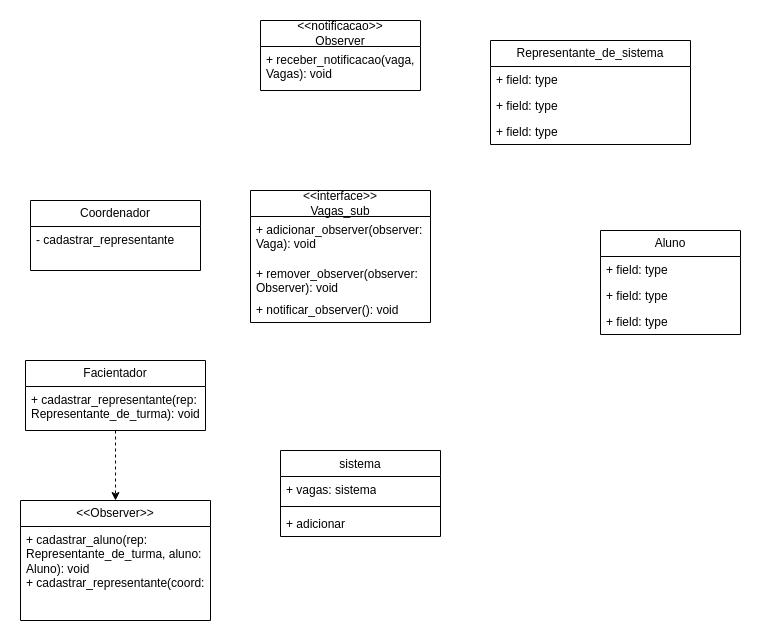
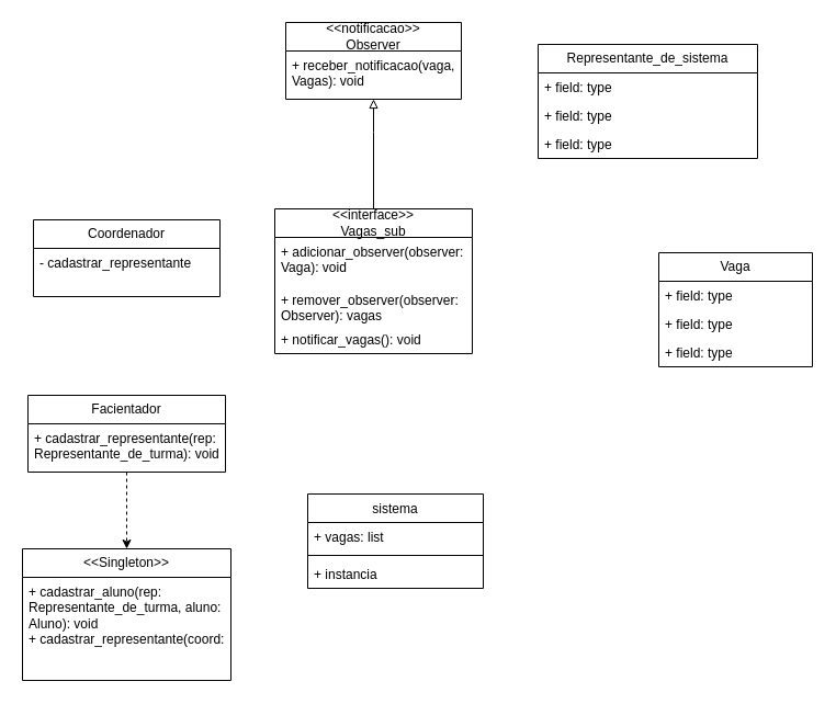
  <mxCell id="0" />
  <mxCell id="1" parent="0" />
  <mxCell id="2" value="&amp;lt;&amp;lt;notificacao&amp;gt;&amp;gt;&lt;div&gt;Observer&lt;/div&gt;" style="swimlane;fontStyle=0;childLayout=stackLayout;horizontal=1;startSize=26;fillColor=none;horizontalStack=0;resizeParent=1;resizeParentMax=0;resizeLast=0;collapsible=1;marginBottom=0;whiteSpace=wrap;html=1;" parent="1" vertex="1"><mxGeometry x="260" y="20" width="160" height="70" as="geometry" /></mxCell>
  <mxCell id="3" value="+ receber_notificacao(vaga, Vagas): void" style="text;strokeColor=none;fillColor=none;align=left;verticalAlign=top;spacingLeft=4;spacingRight=4;overflow=hidden;rotatable=0;points=[[0,0.5],[1,0.5]];portConstraint=eastwest;whiteSpace=wrap;html=1;" parent="2" vertex="1"><mxGeometry y="26" width="160" height="44" as="geometry" /></mxCell>
  <mxCell id="4" value="Representante_de_sistema" style="swimlane;fontStyle=0;childLayout=stackLayout;horizontal=1;startSize=26;fillColor=none;horizontalStack=0;resizeParent=1;resizeParentMax=0;resizeLast=0;collapsible=1;marginBottom=0;whiteSpace=wrap;html=1;" parent="1" vertex="1"><mxGeometry x="490" y="40" width="200" height="104" as="geometry" /></mxCell>
  <mxCell id="5" value="+ field: type" style="text;strokeColor=none;fillColor=none;align=left;verticalAlign=top;spacingLeft=4;spacingRight=4;overflow=hidden;rotatable=0;points=[[0,0.5],[1,0.5]];portConstraint=eastwest;whiteSpace=wrap;html=1;" parent="4" vertex="1"><mxGeometry y="26" width="200" height="26" as="geometry" /></mxCell>
  <mxCell id="6" value="+ field: type" style="text;strokeColor=none;fillColor=none;align=left;verticalAlign=top;spacingLeft=4;spacingRight=4;overflow=hidden;rotatable=0;points=[[0,0.5],[1,0.5]];portConstraint=eastwest;whiteSpace=wrap;html=1;" parent="4" vertex="1"><mxGeometry y="52" width="200" height="26" as="geometry" /></mxCell>
  <mxCell id="7" value="+ field: type" style="text;strokeColor=none;fillColor=none;align=left;verticalAlign=top;spacingLeft=4;spacingRight=4;overflow=hidden;rotatable=0;points=[[0,0.5],[1,0.5]];portConstraint=eastwest;whiteSpace=wrap;html=1;" parent="4" vertex="1"><mxGeometry y="78" width="200" height="26" as="geometry" /></mxCell>
  <mxCell id="8" value="Coordenador" style="swimlane;fontStyle=0;childLayout=stackLayout;horizontal=1;startSize=26;fillColor=none;horizontalStack=0;resizeParent=1;resizeParentMax=0;resizeLast=0;collapsible=1;marginBottom=0;whiteSpace=wrap;html=1;" parent="1" vertex="1"><mxGeometry x="30" y="200" width="170" height="70" as="geometry" /></mxCell>
  <mxCell id="9" value="- cadastrar_representante" style="text;strokeColor=none;fillColor=none;align=left;verticalAlign=top;spacingLeft=4;spacingRight=4;overflow=hidden;rotatable=0;points=[[0,0.5],[1,0.5]];portConstraint=eastwest;whiteSpace=wrap;html=1;" parent="8" vertex="1"><mxGeometry y="26" width="170" height="44" as="geometry" /></mxCell>
- <mxCell id="10" value="Aluno" style="swimlane;fontStyle=0;childLayout=stackLayout;horizontal=1;startSize=26;fillColor=none;horizontalStack=0;resizeParent=1;resizeParentMax=0;resizeLast=0;collapsible=1;marginBottom=0;whiteSpace=wrap;html=1;" parent="1" vertex="1"><mxGeometry x="600" y="230" width="140" height="104" as="geometry" /></mxCell>
+ <mxCell id="10" value="Vaga" style="swimlane;fontStyle=0;childLayout=stackLayout;horizontal=1;startSize=26;fillColor=none;horizontalStack=0;resizeParent=1;resizeParentMax=0;resizeLast=0;collapsible=1;marginBottom=0;whiteSpace=wrap;html=1;" parent="1" vertex="1"><mxGeometry x="600" y="230" width="140" height="104" as="geometry" /></mxCell>
  <mxCell id="11" value="+ field: type" style="text;strokeColor=none;fillColor=none;align=left;verticalAlign=top;spacingLeft=4;spacingRight=4;overflow=hidden;rotatable=0;points=[[0,0.5],[1,0.5]];portConstraint=eastwest;whiteSpace=wrap;html=1;" parent="10" vertex="1"><mxGeometry y="26" width="140" height="26" as="geometry" /></mxCell>
  <mxCell id="12" value="+ field: type" style="text;strokeColor=none;fillColor=none;align=left;verticalAlign=top;spacingLeft=4;spacingRight=4;overflow=hidden;rotatable=0;points=[[0,0.5],[1,0.5]];portConstraint=eastwest;whiteSpace=wrap;html=1;" parent="10" vertex="1"><mxGeometry y="52" width="140" height="26" as="geometry" /></mxCell>
  <mxCell id="13" value="+ field: type" style="text;strokeColor=none;fillColor=none;align=left;verticalAlign=top;spacingLeft=4;spacingRight=4;overflow=hidden;rotatable=0;points=[[0,0.5],[1,0.5]];portConstraint=eastwest;whiteSpace=wrap;html=1;" parent="10" vertex="1"><mxGeometry y="78" width="140" height="26" as="geometry" /></mxCell>
  <mxCell id="14" value="" style="edgeStyle=orthogonalEdgeStyle;rounded=0;orthogonalLoop=1;jettySize=auto;html=1;dashed=1;" parent="1" source="15" target="17" edge="1"><mxGeometry relative="1" as="geometry" /></mxCell>
  <mxCell id="15" value="Facientador" style="swimlane;fontStyle=0;childLayout=stackLayout;horizontal=1;startSize=26;fillColor=none;horizontalStack=0;resizeParent=1;resizeParentMax=0;resizeLast=0;collapsible=1;marginBottom=0;whiteSpace=wrap;html=1;" parent="1" vertex="1"><mxGeometry x="25" y="360" width="180" height="70" as="geometry" /></mxCell>
  <mxCell id="16" value="+ cadastrar_representante(rep:&amp;nbsp;&lt;div&gt;Representante_de_turma): void&lt;/div&gt;" style="text;strokeColor=none;fillColor=none;align=left;verticalAlign=top;spacingLeft=4;spacingRight=4;overflow=hidden;rotatable=0;points=[[0,0.5],[1,0.5]];portConstraint=eastwest;whiteSpace=wrap;html=1;" parent="15" vertex="1"><mxGeometry y="26" width="180" height="44" as="geometry" /></mxCell>
- <mxCell id="17" value="&amp;lt;&amp;lt;Observer&amp;gt;&amp;gt;" style="swimlane;fontStyle=0;childLayout=stackLayout;horizontal=1;startSize=26;fillColor=none;horizontalStack=0;resizeParent=1;resizeParentMax=0;resizeLast=0;collapsible=1;marginBottom=0;whiteSpace=wrap;html=1;" parent="1" vertex="1"><mxGeometry x="20" y="500" width="190" height="120" as="geometry" /></mxCell>
+ <mxCell id="17" value="&amp;lt;&amp;lt;Singleton&amp;gt;&amp;gt;" style="swimlane;fontStyle=0;childLayout=stackLayout;horizontal=1;startSize=26;fillColor=none;horizontalStack=0;resizeParent=1;resizeParentMax=0;resizeLast=0;collapsible=1;marginBottom=0;whiteSpace=wrap;html=1;" parent="1" vertex="1"><mxGeometry x="20" y="500" width="190" height="120" as="geometry" /></mxCell>
  <mxCell id="18" value="+ cadastrar_aluno(rep:&amp;nbsp;&lt;div&gt;Representante_de_turma, aluno: Aluno): void&lt;/div&gt;&lt;div&gt;+ cadastrar_representante(coord:&lt;/div&gt;" style="text;strokeColor=none;fillColor=none;align=left;verticalAlign=top;spacingLeft=4;spacingRight=4;overflow=hidden;rotatable=0;points=[[0,0.5],[1,0.5]];portConstraint=eastwest;whiteSpace=wrap;html=1;" parent="17" vertex="1"><mxGeometry y="26" width="190" height="94" as="geometry" /></mxCell>
+ <mxCell id="19" value="" style="edgeStyle=orthogonalEdgeStyle;rounded=0;orthogonalLoop=1;jettySize=auto;html=1;endArrow=block;endFill=0;" edge="1" parent="1" source="20" target="3"><mxGeometry relative="1" as="geometry"><Array as="points"><mxPoint x="340" y="120" /><mxPoint x="340" y="120" /></Array></mxGeometry></mxCell>
  <mxCell id="20" value="&amp;lt;&amp;lt;interface&amp;gt;&amp;gt;&lt;div&gt;Vagas_sub&lt;/div&gt;" style="swimlane;fontStyle=0;childLayout=stackLayout;horizontal=1;startSize=26;fillColor=none;horizontalStack=0;resizeParent=1;resizeParentMax=0;resizeLast=0;collapsible=1;marginBottom=0;whiteSpace=wrap;html=1;" vertex="1" parent="1"><mxGeometry x="250" y="190" width="180" height="132" as="geometry" /></mxCell>
  <mxCell id="21" value="+ adicionar_observer(observer: Vaga): void" style="text;strokeColor=none;fillColor=none;align=left;verticalAlign=top;spacingLeft=4;spacingRight=4;overflow=hidden;rotatable=0;points=[[0,0.5],[1,0.5]];portConstraint=eastwest;whiteSpace=wrap;html=1;" vertex="1" parent="20"><mxGeometry y="26" width="180" height="44" as="geometry" /></mxCell>
- <mxCell id="22" value="+ remover_observer(observer: Observer): void" style="text;strokeColor=none;fillColor=none;align=left;verticalAlign=top;spacingLeft=4;spacingRight=4;overflow=hidden;rotatable=0;points=[[0,0.5],[1,0.5]];portConstraint=eastwest;whiteSpace=wrap;html=1;" vertex="1" parent="20"><mxGeometry y="70" width="180" height="36" as="geometry" /></mxCell>
- <mxCell id="23" value="+ notificar_observer(): void" style="text;strokeColor=none;fillColor=none;align=left;verticalAlign=top;spacingLeft=4;spacingRight=4;overflow=hidden;rotatable=0;points=[[0,0.5],[1,0.5]];portConstraint=eastwest;whiteSpace=wrap;html=1;" vertex="1" parent="20"><mxGeometry y="106" width="180" height="26" as="geometry" /></mxCell>
+ <mxCell id="22" value="+ remover_observer(observer: Observer): vagas" style="text;strokeColor=none;fillColor=none;align=left;verticalAlign=top;spacingLeft=4;spacingRight=4;overflow=hidden;rotatable=0;points=[[0,0.5],[1,0.5]];portConstraint=eastwest;whiteSpace=wrap;html=1;" vertex="1" parent="20"><mxGeometry y="70" width="180" height="36" as="geometry" /></mxCell>
+ <mxCell id="23" value="+ notificar_vagas(): void" style="text;strokeColor=none;fillColor=none;align=left;verticalAlign=top;spacingLeft=4;spacingRight=4;overflow=hidden;rotatable=0;points=[[0,0.5],[1,0.5]];portConstraint=eastwest;whiteSpace=wrap;html=1;" vertex="1" parent="20"><mxGeometry y="106" width="180" height="26" as="geometry" /></mxCell>
  <mxCell id="24" value="&lt;span style=&quot;font-weight: normal;&quot;&gt;sistema&lt;/span&gt;" style="swimlane;fontStyle=1;align=center;verticalAlign=top;childLayout=stackLayout;horizontal=1;startSize=26;horizontalStack=0;resizeParent=1;resizeParentMax=0;resizeLast=0;collapsible=1;marginBottom=0;whiteSpace=wrap;html=1;" vertex="1" parent="1"><mxGeometry x="280" y="450" width="160" height="86" as="geometry" /></mxCell>
- <mxCell id="25" value="+ vagas: sistema" style="text;strokeColor=none;fillColor=none;align=left;verticalAlign=top;spacingLeft=4;spacingRight=4;overflow=hidden;rotatable=0;points=[[0,0.5],[1,0.5]];portConstraint=eastwest;whiteSpace=wrap;html=1;" vertex="1" parent="24"><mxGeometry y="26" width="160" height="26" as="geometry" /></mxCell>
+ <mxCell id="25" value="+ vagas: list" style="text;strokeColor=none;fillColor=none;align=left;verticalAlign=top;spacingLeft=4;spacingRight=4;overflow=hidden;rotatable=0;points=[[0,0.5],[1,0.5]];portConstraint=eastwest;whiteSpace=wrap;html=1;" vertex="1" parent="24"><mxGeometry y="26" width="160" height="26" as="geometry" /></mxCell>
  <mxCell id="26" value="" style="line;strokeWidth=1;fillColor=none;align=left;verticalAlign=middle;spacingTop=-1;spacingLeft=3;spacingRight=3;rotatable=0;labelPosition=right;points=[];portConstraint=eastwest;strokeColor=inherit;" vertex="1" parent="24"><mxGeometry y="52" width="160" height="8" as="geometry" /></mxCell>
- <mxCell id="27" value="+ adicionar" style="text;strokeColor=none;fillColor=none;align=left;verticalAlign=top;spacingLeft=4;spacingRight=4;overflow=hidden;rotatable=0;points=[[0,0.5],[1,0.5]];portConstraint=eastwest;whiteSpace=wrap;html=1;" vertex="1" parent="24"><mxGeometry y="60" width="160" height="26" as="geometry" /></mxCell>
+ <mxCell id="27" value="+ instancia" style="text;strokeColor=none;fillColor=none;align=left;verticalAlign=top;spacingLeft=4;spacingRight=4;overflow=hidden;rotatable=0;points=[[0,0.5],[1,0.5]];portConstraint=eastwest;whiteSpace=wrap;html=1;" vertex="1" parent="24"><mxGeometry y="60" width="160" height="26" as="geometry" /></mxCell>
